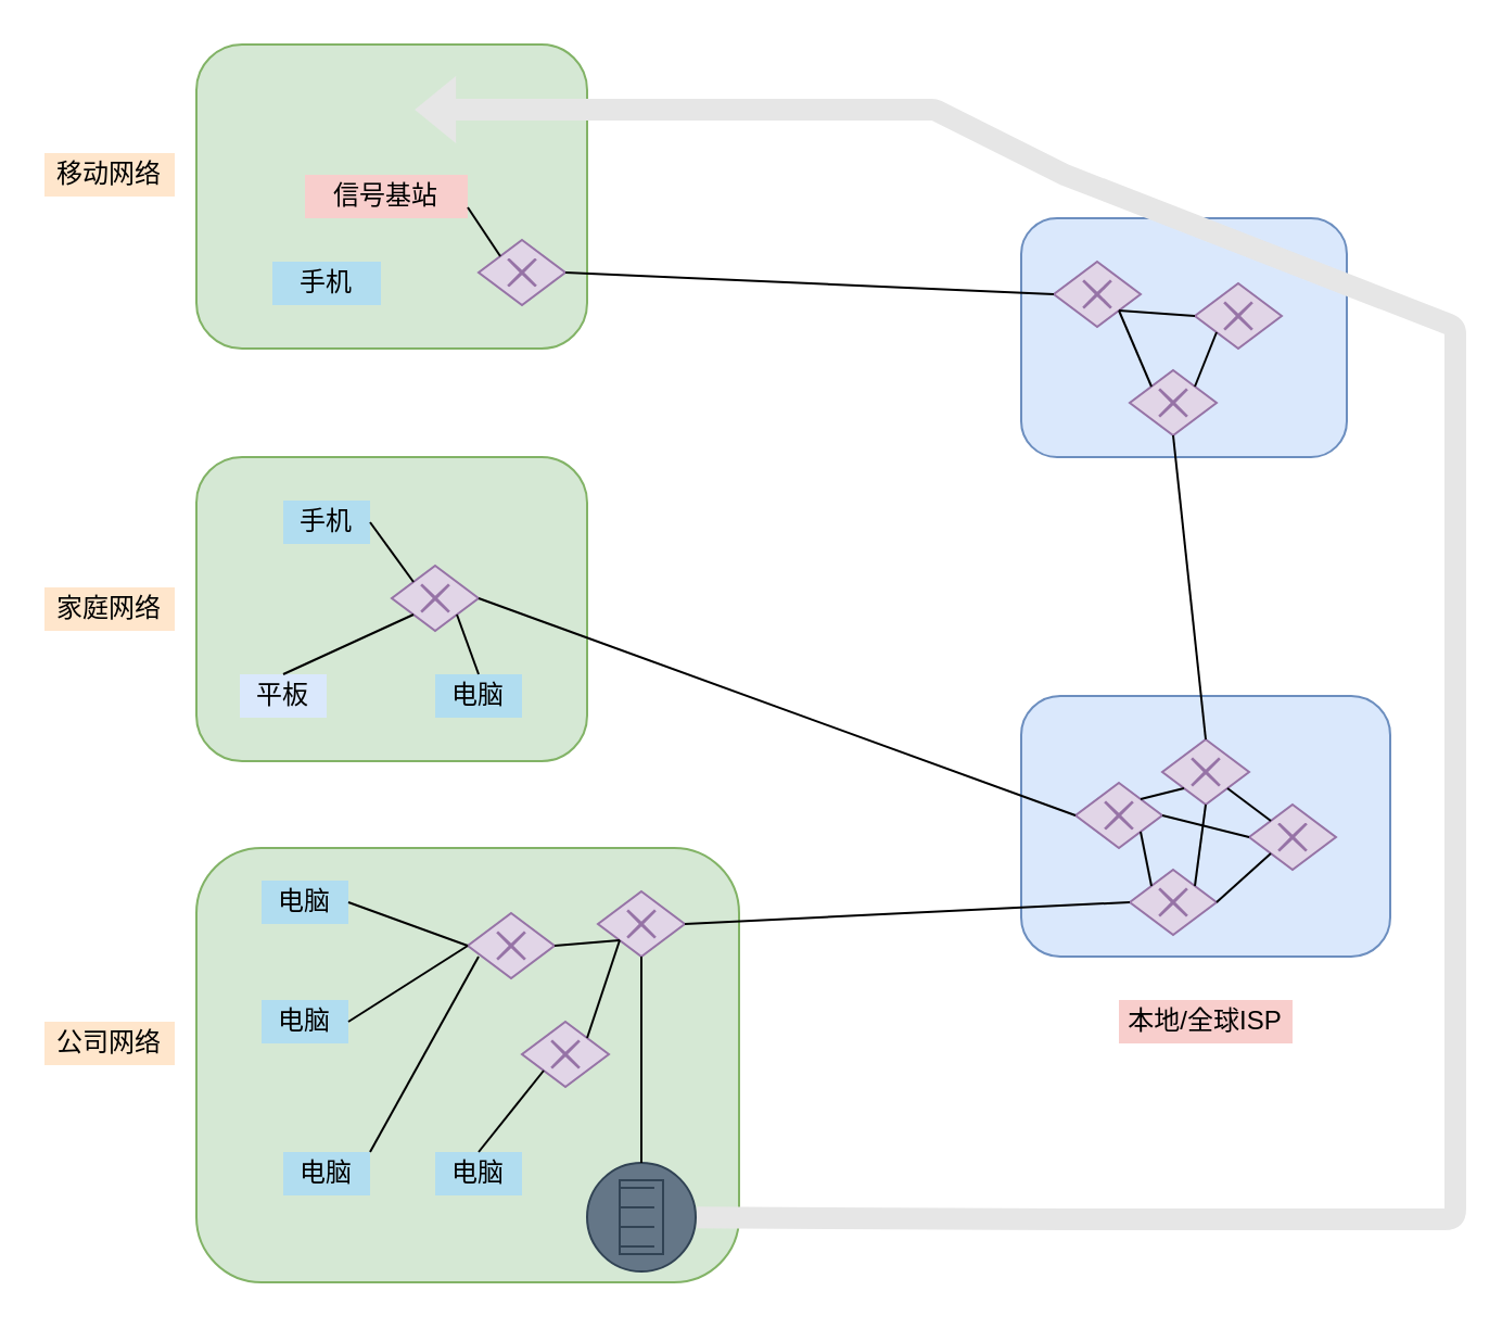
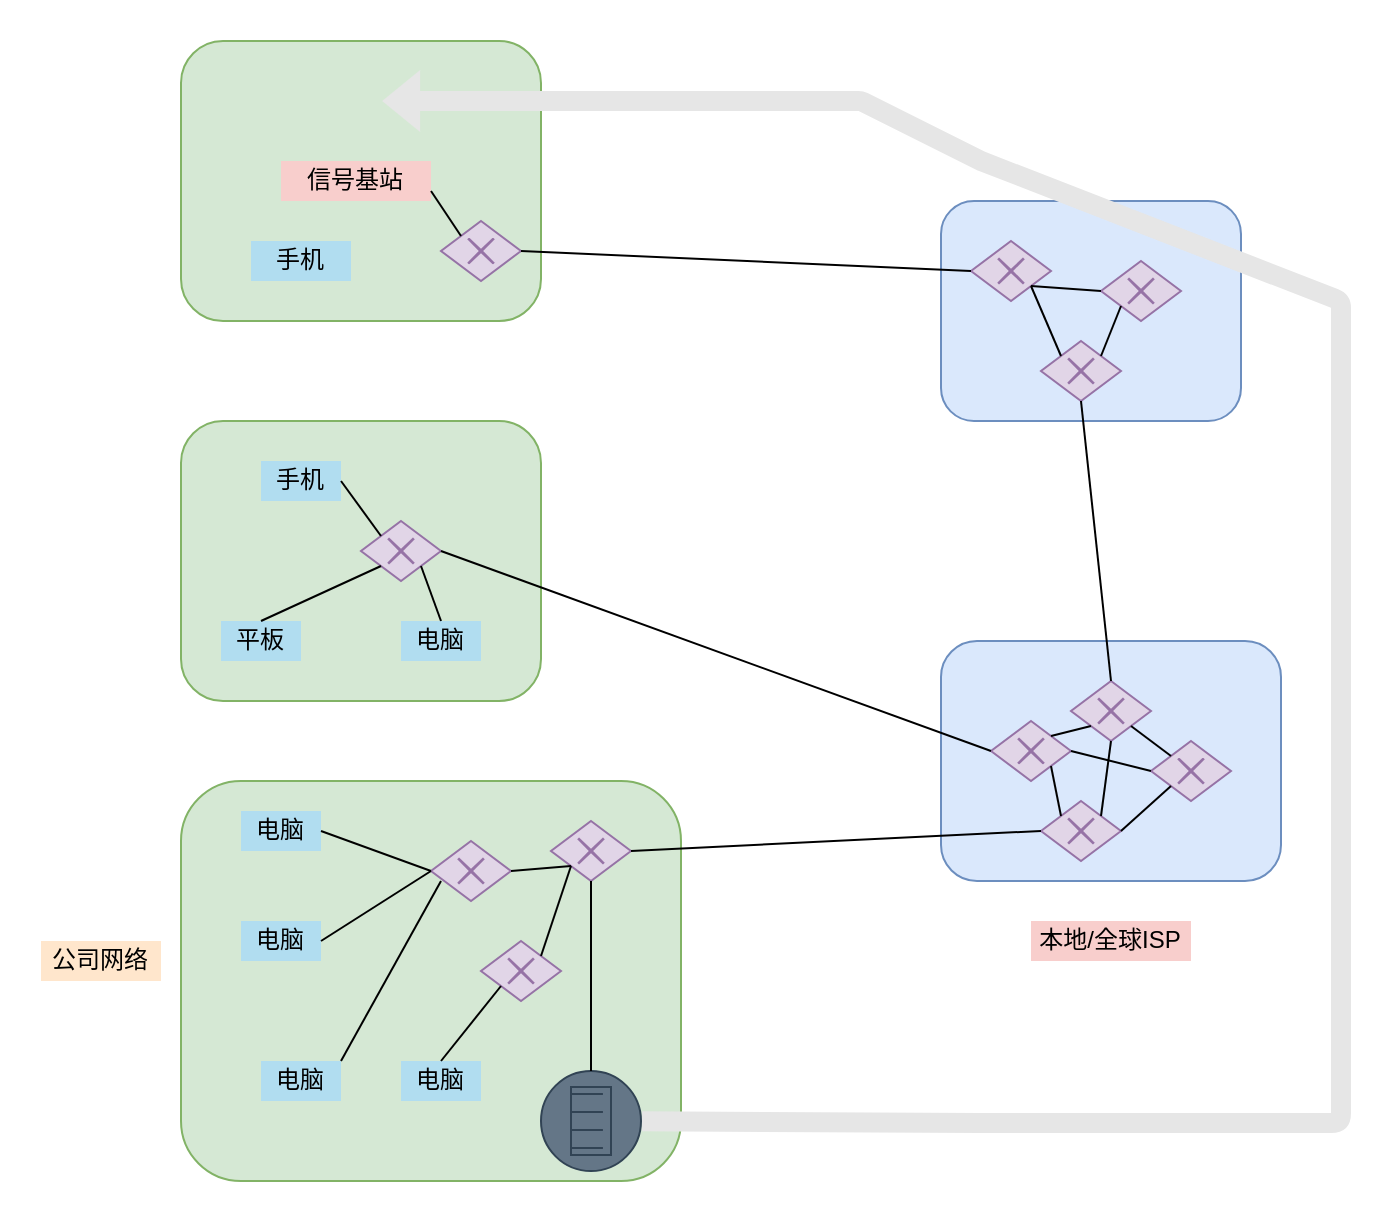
  <mxCell id="0" />
  <mxCell id="1" parent="0" />
  <mxCell id="2" value="" style="rounded=1;whiteSpace=wrap;html=1;fillColor=#d5e8d4;strokeColor=#82b366;" vertex="1" parent="1"><mxGeometry x="90" y="210" width="180" height="140" as="geometry" /></mxCell>
  <mxCell id="3" value="手机" style="rounded=0;whiteSpace=wrap;html=1;fillColor=#b1ddf0;strokeColor=none;" vertex="1" parent="1"><mxGeometry x="130" y="230" width="40" height="20" as="geometry" /></mxCell>
- <mxCell id="4" value="平板" style="rounded=0;whiteSpace=wrap;html=1;fillColor=#dae8fc;strokeColor=none;" vertex="1" parent="1"><mxGeometry x="110" y="310" width="40" height="20" as="geometry" /></mxCell>
+ <mxCell id="4" value="平板" style="rounded=0;whiteSpace=wrap;html=1;fillColor=#b1ddf0;strokeColor=none;" vertex="1" parent="1"><mxGeometry x="110" y="310" width="40" height="20" as="geometry" /></mxCell>
  <mxCell id="5" value="电脑" style="rounded=0;whiteSpace=wrap;html=1;fillColor=#b1ddf0;strokeColor=none;" vertex="1" parent="1"><mxGeometry x="200" y="310" width="40" height="20" as="geometry" /></mxCell>
  <mxCell id="6" value="" style="rounded=1;whiteSpace=wrap;html=1;fillColor=#d5e8d4;strokeColor=#82b366;" vertex="1" parent="1"><mxGeometry x="90" y="20" width="180" height="140" as="geometry" /></mxCell>
  <mxCell id="7" value="手机" style="rounded=0;whiteSpace=wrap;html=1;fillColor=#b1ddf0;strokeColor=none;" vertex="1" parent="1"><mxGeometry x="125" y="120" width="50" height="20" as="geometry" /></mxCell>
  <mxCell id="8" value="" style="rounded=1;whiteSpace=wrap;html=1;fillColor=#d5e8d4;strokeColor=#82b366;" vertex="1" parent="1"><mxGeometry x="90" y="390" width="250" height="200" as="geometry" /></mxCell>
  <mxCell id="9" value="电脑" style="rounded=0;whiteSpace=wrap;html=1;fillColor=#b1ddf0;strokeColor=none;" vertex="1" parent="1"><mxGeometry x="120" y="405" width="40" height="20" as="geometry" /></mxCell>
  <mxCell id="10" value="电脑" style="rounded=0;whiteSpace=wrap;html=1;fillColor=#b1ddf0;strokeColor=none;" vertex="1" parent="1"><mxGeometry x="120" y="460" width="40" height="20" as="geometry" /></mxCell>
  <mxCell id="11" value="电脑" style="rounded=0;whiteSpace=wrap;html=1;fillColor=#b1ddf0;strokeColor=none;" vertex="1" parent="1"><mxGeometry x="130" y="530" width="40" height="20" as="geometry" /></mxCell>
  <mxCell id="12" value="电脑" style="rounded=0;whiteSpace=wrap;html=1;fillColor=#b1ddf0;strokeColor=none;" vertex="1" parent="1"><mxGeometry x="200" y="530" width="40" height="20" as="geometry" /></mxCell>
  <mxCell id="13" value="" style="rounded=1;whiteSpace=wrap;html=1;fillColor=#dae8fc;strokeColor=#6c8ebf;" vertex="1" parent="1"><mxGeometry x="470" y="320" width="170" height="120" as="geometry" /></mxCell>
  <mxCell id="14" value="" style="rounded=1;whiteSpace=wrap;html=1;fillColor=#dae8fc;strokeColor=#6c8ebf;" vertex="1" parent="1"><mxGeometry x="470" y="100" width="150" height="110" as="geometry" /></mxCell>
- <mxCell id="15" value="移动网络" style="text;html=1;strokeColor=none;fillColor=#ffe6cc;align=center;verticalAlign=middle;whiteSpace=wrap;rounded=0;" vertex="1" parent="1"><mxGeometry x="20" y="70" width="60" height="20" as="geometry" /></mxCell>
- <mxCell id="16" value="家庭网络" style="text;html=1;strokeColor=none;fillColor=#ffe6cc;align=center;verticalAlign=middle;whiteSpace=wrap;rounded=0;" vertex="1" parent="1"><mxGeometry x="20" y="270" width="60" height="20" as="geometry" /></mxCell>
  <mxCell id="17" value="公司网络" style="text;html=1;strokeColor=none;fillColor=#ffe6cc;align=center;verticalAlign=middle;whiteSpace=wrap;rounded=0;" vertex="1" parent="1"><mxGeometry x="20" y="470" width="60" height="20" as="geometry" /></mxCell>
  <mxCell id="18" value="" style="shape=mxgraph.bpmn.shape;html=1;verticalLabelPosition=bottom;labelBackgroundColor=#ffffff;verticalAlign=top;align=center;perimeter=rhombusPerimeter;background=gateway;outlineConnect=0;outline=none;symbol=exclusiveGw;fillColor=#e1d5e7;strokeColor=#9673a6;" vertex="1" parent="1"><mxGeometry x="220" y="110" width="40" height="30" as="geometry" /></mxCell>
  <mxCell id="19" value="信号基站" style="text;html=1;strokeColor=none;fillColor=#f8cecc;align=center;verticalAlign=middle;whiteSpace=wrap;rounded=0;" vertex="1" parent="1"><mxGeometry x="140" y="80" width="75" height="20" as="geometry" /></mxCell>
  <mxCell id="20" value="本地/全球ISP" style="text;html=1;strokeColor=none;fillColor=#f8cecc;align=center;verticalAlign=middle;whiteSpace=wrap;rounded=0;" vertex="1" parent="1"><mxGeometry x="515" y="460" width="80" height="20" as="geometry" /></mxCell>
  <mxCell id="21" value="" style="shape=mxgraph.bpmn.shape;html=1;verticalLabelPosition=bottom;labelBackgroundColor=#ffffff;verticalAlign=top;align=center;perimeter=rhombusPerimeter;background=gateway;outlineConnect=0;outline=none;symbol=exclusiveGw;fillColor=#e1d5e7;strokeColor=#9673a6;" vertex="1" parent="1"><mxGeometry x="485" y="120" width="40" height="30" as="geometry" /></mxCell>
  <mxCell id="22" value="" style="shape=mxgraph.bpmn.shape;html=1;verticalLabelPosition=bottom;labelBackgroundColor=#ffffff;verticalAlign=top;align=center;perimeter=rhombusPerimeter;background=gateway;outlineConnect=0;outline=none;symbol=exclusiveGw;fillColor=#e1d5e7;strokeColor=#9673a6;" vertex="1" parent="1"><mxGeometry x="520" y="170" width="40" height="30" as="geometry" /></mxCell>
  <mxCell id="23" value="" style="shape=mxgraph.bpmn.shape;html=1;verticalLabelPosition=bottom;labelBackgroundColor=#ffffff;verticalAlign=top;align=center;perimeter=rhombusPerimeter;background=gateway;outlineConnect=0;outline=none;symbol=exclusiveGw;fillColor=#e1d5e7;strokeColor=#9673a6;" vertex="1" parent="1"><mxGeometry x="550" y="130" width="40" height="30" as="geometry" /></mxCell>
  <mxCell id="24" value="" style="shape=mxgraph.bpmn.shape;html=1;verticalLabelPosition=bottom;labelBackgroundColor=#ffffff;verticalAlign=top;align=center;perimeter=rhombusPerimeter;background=gateway;outlineConnect=0;outline=none;symbol=exclusiveGw;fillColor=#e1d5e7;strokeColor=#9673a6;" vertex="1" parent="1"><mxGeometry x="495" y="360" width="40" height="30" as="geometry" /></mxCell>
  <mxCell id="25" value="" style="shape=mxgraph.bpmn.shape;html=1;verticalLabelPosition=bottom;labelBackgroundColor=#ffffff;verticalAlign=top;align=center;perimeter=rhombusPerimeter;background=gateway;outlineConnect=0;outline=none;symbol=exclusiveGw;fillColor=#e1d5e7;strokeColor=#9673a6;" vertex="1" parent="1"><mxGeometry x="520" y="400" width="40" height="30" as="geometry" /></mxCell>
  <mxCell id="26" value="" style="shape=mxgraph.bpmn.shape;html=1;verticalLabelPosition=bottom;labelBackgroundColor=#ffffff;verticalAlign=top;align=center;perimeter=rhombusPerimeter;background=gateway;outlineConnect=0;outline=none;symbol=exclusiveGw;fillColor=#e1d5e7;strokeColor=#9673a6;" vertex="1" parent="1"><mxGeometry x="535" y="340" width="40" height="30" as="geometry" /></mxCell>
  <mxCell id="27" value="" style="shape=mxgraph.bpmn.shape;html=1;verticalLabelPosition=bottom;labelBackgroundColor=#ffffff;verticalAlign=top;align=center;perimeter=rhombusPerimeter;background=gateway;outlineConnect=0;outline=none;symbol=exclusiveGw;fillColor=#e1d5e7;strokeColor=#9673a6;" vertex="1" parent="1"><mxGeometry x="575" y="370" width="40" height="30" as="geometry" /></mxCell>
  <mxCell id="28" value="" style="shape=mxgraph.bpmn.shape;html=1;verticalLabelPosition=bottom;labelBackgroundColor=#ffffff;verticalAlign=top;align=center;perimeter=rhombusPerimeter;background=gateway;outlineConnect=0;outline=none;symbol=exclusiveGw;fillColor=#e1d5e7;strokeColor=#9673a6;" vertex="1" parent="1"><mxGeometry x="180" y="260" width="40" height="30" as="geometry" /></mxCell>
  <mxCell id="29" value="" style="shape=mxgraph.bpmn.shape;html=1;verticalLabelPosition=bottom;labelBackgroundColor=#ffffff;verticalAlign=top;align=center;perimeter=rhombusPerimeter;background=gateway;outlineConnect=0;outline=none;symbol=exclusiveGw;fillColor=#e1d5e7;strokeColor=#9673a6;" vertex="1" parent="1"><mxGeometry x="240" y="470" width="40" height="30" as="geometry" /></mxCell>
  <mxCell id="30" value="" style="shape=mxgraph.bpmn.shape;html=1;verticalLabelPosition=bottom;labelBackgroundColor=#ffffff;verticalAlign=top;align=center;perimeter=rhombusPerimeter;background=gateway;outlineConnect=0;outline=none;symbol=exclusiveGw;fillColor=#e1d5e7;strokeColor=#9673a6;" vertex="1" parent="1"><mxGeometry x="215" y="420" width="40" height="30" as="geometry" /></mxCell>
  <mxCell id="31" value="" style="shape=mxgraph.bpmn.shape;html=1;verticalLabelPosition=bottom;labelBackgroundColor=#ffffff;verticalAlign=top;align=center;perimeter=ellipsePerimeter;outlineConnect=0;outline=standard;symbol=conditional;fillColor=#647687;strokeColor=#314354;fontColor=#ffffff;" vertex="1" parent="1"><mxGeometry x="270" y="535" width="50" height="50" as="geometry" /></mxCell>
  <mxCell id="32" value="" style="shape=mxgraph.bpmn.shape;html=1;verticalLabelPosition=bottom;labelBackgroundColor=#ffffff;verticalAlign=top;align=center;perimeter=rhombusPerimeter;background=gateway;outlineConnect=0;outline=none;symbol=exclusiveGw;fillColor=#e1d5e7;strokeColor=#9673a6;" vertex="1" parent="1"><mxGeometry x="275" y="410" width="40" height="30" as="geometry" /></mxCell>
  <mxCell id="33" value="" style="endArrow=none;html=1;exitX=1;exitY=0.5;exitDx=0;exitDy=0;entryX=0;entryY=0.5;entryDx=0;entryDy=0;" edge="1" parent="1" source="9" target="30"><mxGeometry width="50" height="50" relative="1" as="geometry"><mxPoint x="180" y="510" as="sourcePoint" /><mxPoint x="230" y="460" as="targetPoint" /></mxGeometry></mxCell>
  <mxCell id="34" value="" style="endArrow=none;html=1;exitX=1;exitY=0.5;exitDx=0;exitDy=0;entryX=0;entryY=0.5;entryDx=0;entryDy=0;" edge="1" parent="1" source="10" target="30"><mxGeometry width="50" height="50" relative="1" as="geometry"><mxPoint x="170" y="425" as="sourcePoint" /><mxPoint x="225" y="445" as="targetPoint" /></mxGeometry></mxCell>
  <mxCell id="35" value="" style="endArrow=none;html=1;exitX=1;exitY=0;exitDx=0;exitDy=0;" edge="1" parent="1" source="11"><mxGeometry width="50" height="50" relative="1" as="geometry"><mxPoint x="180" y="435" as="sourcePoint" /><mxPoint x="220" y="440" as="targetPoint" /></mxGeometry></mxCell>
  <mxCell id="36" value="" style="endArrow=none;html=1;exitX=0.5;exitY=0;exitDx=0;exitDy=0;entryX=0.25;entryY=0.75;entryDx=0;entryDy=0;entryPerimeter=0;" edge="1" parent="1" source="12" target="29"><mxGeometry width="50" height="50" relative="1" as="geometry"><mxPoint x="190" y="445" as="sourcePoint" /><mxPoint x="245" y="465" as="targetPoint" /></mxGeometry></mxCell>
  <mxCell id="37" value="" style="endArrow=none;html=1;exitX=0.25;exitY=0.75;exitDx=0;exitDy=0;entryX=0.75;entryY=0.25;entryDx=0;entryDy=0;exitPerimeter=0;entryPerimeter=0;" edge="1" parent="1" source="32" target="29"><mxGeometry width="50" height="50" relative="1" as="geometry"><mxPoint x="200" y="455" as="sourcePoint" /><mxPoint x="255" y="475" as="targetPoint" /></mxGeometry></mxCell>
  <mxCell id="38" value="" style="endArrow=none;html=1;exitX=1;exitY=0.5;exitDx=0;exitDy=0;entryX=0.25;entryY=0.75;entryDx=0;entryDy=0;entryPerimeter=0;" edge="1" parent="1" source="30" target="32"><mxGeometry width="50" height="50" relative="1" as="geometry"><mxPoint x="210" y="465" as="sourcePoint" /><mxPoint x="280" y="435" as="targetPoint" /></mxGeometry></mxCell>
  <mxCell id="39" value="" style="endArrow=none;html=1;entryX=0.5;entryY=0;entryDx=0;entryDy=0;" edge="1" parent="1" source="32" target="31"><mxGeometry width="50" height="50" relative="1" as="geometry"><mxPoint x="460" y="560" as="sourcePoint" /><mxPoint x="510" y="510" as="targetPoint" /></mxGeometry></mxCell>
  <mxCell id="40" value="" style="endArrow=none;html=1;exitX=1;exitY=0.5;exitDx=0;exitDy=0;entryX=0.25;entryY=0.25;entryDx=0;entryDy=0;entryPerimeter=0;" edge="1" parent="1" source="3" target="28"><mxGeometry width="50" height="50" relative="1" as="geometry"><mxPoint x="360" y="280" as="sourcePoint" /><mxPoint x="410" y="230" as="targetPoint" /></mxGeometry></mxCell>
  <mxCell id="41" value="" style="endArrow=none;html=1;exitX=0.5;exitY=0;exitDx=0;exitDy=0;entryX=0.25;entryY=0.75;entryDx=0;entryDy=0;entryPerimeter=0;" edge="1" parent="1" source="4" target="28"><mxGeometry width="50" height="50" relative="1" as="geometry"><mxPoint x="130" y="320" as="sourcePoint" /><mxPoint x="180" y="270" as="targetPoint" /></mxGeometry></mxCell>
  <mxCell id="42" value="" style="endArrow=none;html=1;exitX=0.5;exitY=0;exitDx=0;exitDy=0;entryX=0.75;entryY=0.75;entryDx=0;entryDy=0;entryPerimeter=0;" edge="1" parent="1" source="5" target="28"><mxGeometry width="50" height="50" relative="1" as="geometry"><mxPoint x="330" y="320" as="sourcePoint" /><mxPoint x="380" y="270" as="targetPoint" /></mxGeometry></mxCell>
  <mxCell id="43" value="" style="endArrow=none;html=1;exitX=1;exitY=0.5;exitDx=0;exitDy=0;entryX=0;entryY=0.5;entryDx=0;entryDy=0;" edge="1" parent="1" source="28" target="24"><mxGeometry width="50" height="50" relative="1" as="geometry"><mxPoint x="350" y="290" as="sourcePoint" /><mxPoint x="400" y="240" as="targetPoint" /></mxGeometry></mxCell>
  <mxCell id="44" value="" style="endArrow=none;html=1;exitX=1;exitY=0.5;exitDx=0;exitDy=0;entryX=0;entryY=0.5;entryDx=0;entryDy=0;" edge="1" parent="1" source="32" target="25"><mxGeometry width="50" height="50" relative="1" as="geometry"><mxPoint x="490" y="580" as="sourcePoint" /><mxPoint x="540" y="530" as="targetPoint" /></mxGeometry></mxCell>
  <mxCell id="45" value="" style="endArrow=none;html=1;entryX=0.75;entryY=0.75;entryDx=0;entryDy=0;entryPerimeter=0;exitX=0.25;exitY=0.25;exitDx=0;exitDy=0;exitPerimeter=0;" edge="1" parent="1" source="25" target="24"><mxGeometry width="50" height="50" relative="1" as="geometry"><mxPoint x="530" y="520" as="sourcePoint" /><mxPoint x="580" y="470" as="targetPoint" /></mxGeometry></mxCell>
  <mxCell id="46" value="" style="endArrow=none;html=1;exitX=1;exitY=0.5;exitDx=0;exitDy=0;entryX=0.25;entryY=0.75;entryDx=0;entryDy=0;entryPerimeter=0;" edge="1" parent="1" source="25" target="27"><mxGeometry width="50" height="50" relative="1" as="geometry"><mxPoint x="610" y="510" as="sourcePoint" /><mxPoint x="660" y="460" as="targetPoint" /></mxGeometry></mxCell>
  <mxCell id="47" value="" style="endArrow=none;html=1;exitX=0.75;exitY=0.75;exitDx=0;exitDy=0;exitPerimeter=0;" edge="1" parent="1" source="26" target="27"><mxGeometry width="50" height="50" relative="1" as="geometry"><mxPoint x="690" y="490" as="sourcePoint" /><mxPoint x="740" y="440" as="targetPoint" /></mxGeometry></mxCell>
  <mxCell id="48" value="" style="endArrow=none;html=1;exitX=0.75;exitY=0.25;exitDx=0;exitDy=0;exitPerimeter=0;entryX=0.25;entryY=0.75;entryDx=0;entryDy=0;entryPerimeter=0;" edge="1" parent="1" source="24" target="26"><mxGeometry width="50" height="50" relative="1" as="geometry"><mxPoint x="520" y="560" as="sourcePoint" /><mxPoint x="570" y="510" as="targetPoint" /></mxGeometry></mxCell>
  <mxCell id="49" value="" style="endArrow=none;html=1;exitX=0.75;exitY=0.25;exitDx=0;exitDy=0;exitPerimeter=0;entryX=0.5;entryY=1;entryDx=0;entryDy=0;" edge="1" parent="1" source="25" target="26"><mxGeometry width="50" height="50" relative="1" as="geometry"><mxPoint x="630" y="520" as="sourcePoint" /><mxPoint x="680" y="470" as="targetPoint" /></mxGeometry></mxCell>
  <mxCell id="50" value="" style="endArrow=none;html=1;exitX=1;exitY=0.5;exitDx=0;exitDy=0;entryX=0;entryY=0.5;entryDx=0;entryDy=0;" edge="1" parent="1" source="24" target="27"><mxGeometry width="50" height="50" relative="1" as="geometry"><mxPoint x="690" y="480" as="sourcePoint" /><mxPoint x="740" y="430" as="targetPoint" /></mxGeometry></mxCell>
  <mxCell id="51" value="" style="endArrow=none;html=1;exitX=0.75;exitY=0.75;exitDx=0;exitDy=0;exitPerimeter=0;entryX=0;entryY=0.5;entryDx=0;entryDy=0;" edge="1" parent="1" source="21" target="23"><mxGeometry width="50" height="50" relative="1" as="geometry"><mxPoint x="720" y="230" as="sourcePoint" /><mxPoint x="770" y="180" as="targetPoint" /></mxGeometry></mxCell>
  <mxCell id="52" value="" style="endArrow=none;html=1;exitX=0.75;exitY=0.75;exitDx=0;exitDy=0;exitPerimeter=0;entryX=0.25;entryY=0.25;entryDx=0;entryDy=0;entryPerimeter=0;" edge="1" parent="1" source="21" target="22"><mxGeometry width="50" height="50" relative="1" as="geometry"><mxPoint x="670" y="260" as="sourcePoint" /><mxPoint x="660" y="250" as="targetPoint" /></mxGeometry></mxCell>
  <mxCell id="53" value="" style="endArrow=none;html=1;exitX=0.75;exitY=0.25;exitDx=0;exitDy=0;entryX=0.25;entryY=0.75;entryDx=0;entryDy=0;exitPerimeter=0;entryPerimeter=0;" edge="1" parent="1" source="22" target="23"><mxGeometry width="50" height="50" relative="1" as="geometry"><mxPoint x="660" y="240" as="sourcePoint" /><mxPoint x="710" y="190" as="targetPoint" /></mxGeometry></mxCell>
  <mxCell id="54" value="" style="endArrow=none;html=1;exitX=1;exitY=0.75;exitDx=0;exitDy=0;entryX=0.25;entryY=0.25;entryDx=0;entryDy=0;entryPerimeter=0;" edge="1" parent="1" source="19" target="18"><mxGeometry width="50" height="50" relative="1" as="geometry"><mxPoint x="260" y="240" as="sourcePoint" /><mxPoint x="310" y="190" as="targetPoint" /></mxGeometry></mxCell>
  <mxCell id="55" value="" style="endArrow=none;html=1;exitX=1;exitY=0.5;exitDx=0;exitDy=0;entryX=0;entryY=0.5;entryDx=0;entryDy=0;" edge="1" parent="1" source="18" target="21"><mxGeometry width="50" height="50" relative="1" as="geometry"><mxPoint x="420" y="90" as="sourcePoint" /><mxPoint x="470" y="40" as="targetPoint" /></mxGeometry></mxCell>
  <mxCell id="56" value="" style="endArrow=none;html=1;entryX=0.5;entryY=1;entryDx=0;entryDy=0;exitX=0.5;exitY=0;exitDx=0;exitDy=0;" edge="1" parent="1" source="26" target="22"><mxGeometry width="50" height="50" relative="1" as="geometry"><mxPoint x="660" y="280" as="sourcePoint" /><mxPoint x="710" y="230" as="targetPoint" /></mxGeometry></mxCell>
  <mxCell id="57" value="" style="shape=flexArrow;endArrow=classic;html=1;entryX=0.556;entryY=0.214;entryDx=0;entryDy=0;entryPerimeter=0;fillColor=#E6E6E6;strokeColor=none;" edge="1" parent="1" source="31" target="6"><mxGeometry width="50" height="50" relative="1" as="geometry"><mxPoint x="470" y="520" as="sourcePoint" /><mxPoint x="410" y="30" as="targetPoint" /><Array as="points"><mxPoint x="490" y="561" /><mxPoint x="670" y="561" /><mxPoint x="670" y="500" /><mxPoint x="670" y="340" /><mxPoint x="670" y="320" /><mxPoint x="670" y="150" /><mxPoint x="490" y="80" /><mxPoint x="430" y="50" /></Array></mxGeometry></mxCell>
